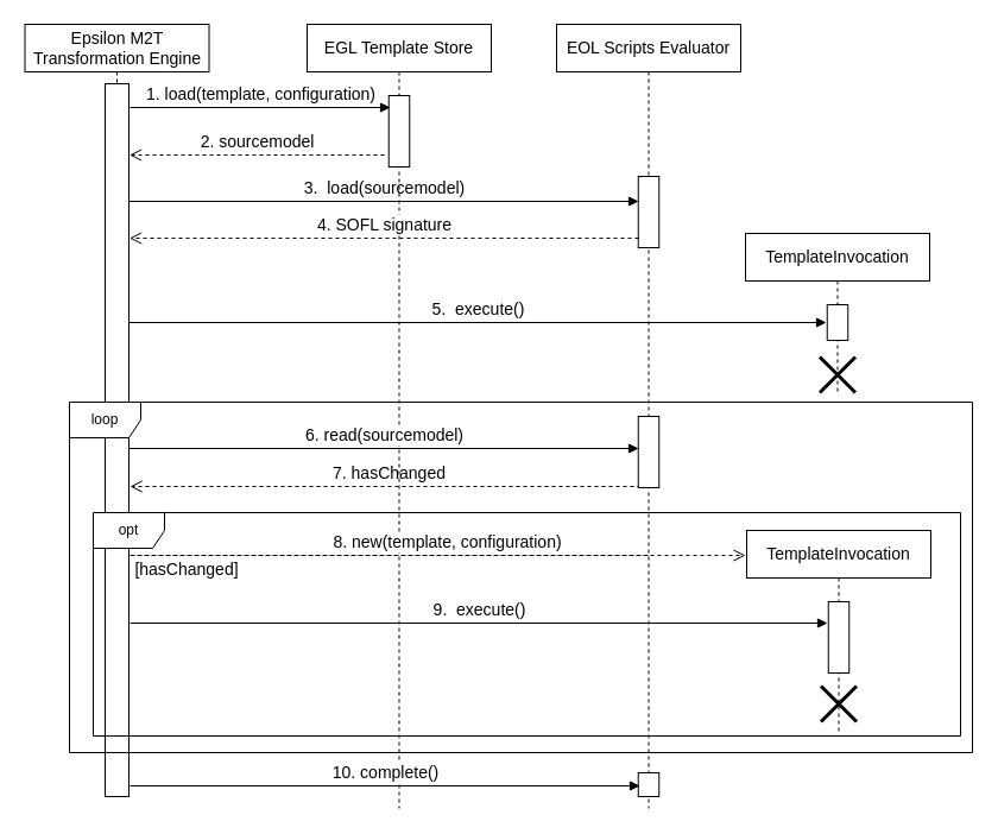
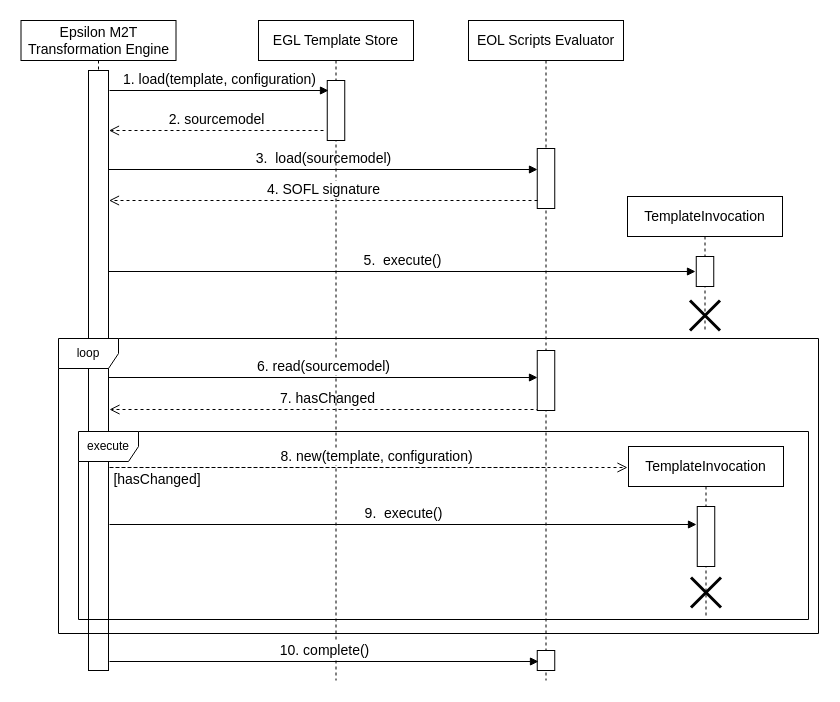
  <mxCell id="0" />
  <mxCell id="1" parent="0" />
  <mxCell id="2" value="&lt;font style=&quot;font-size: 14px&quot;&gt;Epsilon M2T Transformation Engine&lt;/font&gt;" style="shape=umlLifeline;perimeter=lifelinePerimeter;whiteSpace=wrap;html=1;container=1;collapsible=0;recursiveResize=0;outlineConnect=0;" vertex="1" parent="1"><mxGeometry x="20.5" y="20" width="155" height="530" as="geometry" /></mxCell>
  <mxCell id="3" value="&lt;font style=&quot;font-size: 14px&quot;&gt;3.&amp;nbsp; load(sourcemodel)&lt;/font&gt;" style="html=1;verticalAlign=bottom;endArrow=block;rounded=0;" edge="1" parent="2"><mxGeometry width="80" relative="1" as="geometry"><mxPoint x="87.5" y="149" as="sourcePoint" /><mxPoint x="516.5" y="149" as="targetPoint" /></mxGeometry></mxCell>
  <mxCell id="4" value="&lt;font style=&quot;font-size: 14px&quot;&gt;7. hasChanged&lt;/font&gt;" style="html=1;verticalAlign=bottom;endArrow=open;dashed=1;endSize=8;rounded=0;" edge="1" parent="2" source="13"><mxGeometry relative="1" as="geometry"><mxPoint x="303" y="389" as="sourcePoint" /><mxPoint x="88.5" y="389" as="targetPoint" /></mxGeometry></mxCell>
  <mxCell id="5" value="&lt;font style=&quot;font-size: 14px&quot;&gt;EGL Template Store&lt;/font&gt;" style="shape=umlLifeline;perimeter=lifelinePerimeter;whiteSpace=wrap;html=1;container=1;collapsible=0;recursiveResize=0;outlineConnect=0;" vertex="1" parent="1"><mxGeometry x="258" y="20" width="155" height="660" as="geometry" /></mxCell>
  <mxCell id="6" value="" style="html=1;points=[];perimeter=orthogonalPerimeter;" vertex="1" parent="5"><mxGeometry x="68.75" y="60" width="17.5" height="60" as="geometry" /></mxCell>
  <mxCell id="7" value="&lt;font style=&quot;font-size: 14px&quot;&gt;2. sourcemodel&lt;/font&gt;" style="html=1;verticalAlign=bottom;endArrow=open;dashed=1;endSize=8;rounded=0;" edge="1" parent="5"><mxGeometry relative="1" as="geometry"><mxPoint x="65" y="110" as="sourcePoint" /><mxPoint x="-149.5" y="110" as="targetPoint" /></mxGeometry></mxCell>
  <mxCell id="8" value="&lt;font style=&quot;font-size: 14px&quot;&gt;5.&amp;nbsp; execute()&lt;/font&gt;" style="html=1;verticalAlign=bottom;endArrow=block;rounded=0;" edge="1" parent="5"><mxGeometry width="80" relative="1" as="geometry"><mxPoint x="-150" y="251" as="sourcePoint" /><mxPoint x="437" y="251" as="targetPoint" /></mxGeometry></mxCell>
  <mxCell id="9" value="&lt;font style=&quot;font-size: 14px&quot;&gt;9.&amp;nbsp; execute()&lt;/font&gt;" style="html=1;verticalAlign=bottom;endArrow=block;rounded=0;" edge="1" parent="5"><mxGeometry width="80" relative="1" as="geometry"><mxPoint x="-149" y="504" as="sourcePoint" /><mxPoint x="438" y="504" as="targetPoint" /></mxGeometry></mxCell>
  <mxCell id="10" value="" style="html=1;points=[];perimeter=orthogonalPerimeter;" vertex="1" parent="1"><mxGeometry x="88" y="70" width="20" height="600" as="geometry" /></mxCell>
  <mxCell id="11" value="&lt;font style=&quot;font-size: 14px&quot;&gt;1. load(template, configuration)&lt;/font&gt;" style="html=1;verticalAlign=bottom;endArrow=block;rounded=0;" edge="1" parent="1"><mxGeometry width="80" relative="1" as="geometry"><mxPoint x="109" y="90" as="sourcePoint" /><mxPoint x="328" y="90" as="targetPoint" /></mxGeometry></mxCell>
  <mxCell id="12" value="loop" style="shape=umlFrame;whiteSpace=wrap;html=1;" vertex="1" parent="1"><mxGeometry x="58" y="338" width="760" height="295" as="geometry" /></mxCell>
  <mxCell id="13" value="&lt;font style=&quot;font-size: 14px&quot;&gt;EOL Scripts Evaluator&lt;/font&gt;" style="shape=umlLifeline;perimeter=lifelinePerimeter;whiteSpace=wrap;html=1;container=1;collapsible=0;recursiveResize=0;outlineConnect=0;" vertex="1" parent="1"><mxGeometry x="468" y="20" width="155" height="660" as="geometry" /></mxCell>
  <mxCell id="14" value="" style="html=1;points=[];perimeter=orthogonalPerimeter;" vertex="1" parent="13"><mxGeometry x="68.75" y="128" width="17.5" height="60" as="geometry" /></mxCell>
  <mxCell id="15" value="&lt;font style=&quot;font-size: 14px&quot;&gt;4. SOFL signature&lt;/font&gt;" style="html=1;verticalAlign=bottom;endArrow=open;dashed=1;endSize=8;rounded=0;" edge="1" parent="13"><mxGeometry relative="1" as="geometry"><mxPoint x="69" y="180" as="sourcePoint" /><mxPoint x="-359.5" y="180" as="targetPoint" /></mxGeometry></mxCell>
  <mxCell id="16" value="" style="html=1;points=[];perimeter=orthogonalPerimeter;" vertex="1" parent="13"><mxGeometry x="68.75" y="330" width="17.5" height="60" as="geometry" /></mxCell>
  <mxCell id="17" value="" style="html=1;points=[];perimeter=orthogonalPerimeter;" vertex="1" parent="13"><mxGeometry x="68.75" y="630" width="17.5" height="20" as="geometry" /></mxCell>
  <mxCell id="18" value="&lt;font style=&quot;font-size: 14px&quot;&gt;TemplateInvocation&lt;/font&gt;" style="shape=umlLifeline;perimeter=lifelinePerimeter;whiteSpace=wrap;html=1;container=1;collapsible=0;recursiveResize=0;outlineConnect=0;" vertex="1" parent="1"><mxGeometry x="628" y="446" width="155" height="170" as="geometry" /></mxCell>
  <mxCell id="19" value="" style="html=1;points=[];perimeter=orthogonalPerimeter;" vertex="1" parent="18"><mxGeometry x="68.75" y="60" width="17.5" height="60" as="geometry" /></mxCell>
  <mxCell id="20" value="" style="shape=umlDestroy;whiteSpace=wrap;html=1;strokeWidth=3;fontSize=14;" vertex="1" parent="18"><mxGeometry x="62.5" y="131" width="30" height="30" as="geometry" /></mxCell>
  <mxCell id="21" value="&lt;font style=&quot;font-size: 14px&quot;&gt;6. read(sourcemodel)&lt;/font&gt;" style="html=1;verticalAlign=bottom;endArrow=block;rounded=0;" edge="1" parent="1"><mxGeometry width="80" relative="1" as="geometry"><mxPoint x="108" y="377" as="sourcePoint" /><mxPoint x="537" y="377" as="targetPoint" /></mxGeometry></mxCell>
  <mxCell id="22" value="8. new(template, configuration)" style="html=1;verticalAlign=bottom;endArrow=open;dashed=1;endSize=8;rounded=0;fontSize=14;" edge="1" parent="1"><mxGeometry x="0.474" relative="1" as="geometry"><mxPoint x="545" y="467" as="sourcePoint" /><mxPoint x="627" y="467" as="targetPoint" /><Array as="points"><mxPoint x="108" y="467" /></Array><mxPoint as="offset" /></mxGeometry></mxCell>
- <mxCell id="23" value="opt" style="shape=umlFrame;whiteSpace=wrap;html=1;" vertex="1" parent="1"><mxGeometry x="78" y="431" width="730" height="188" as="geometry" /></mxCell>
+ <mxCell id="23" value="execute" style="shape=umlFrame;whiteSpace=wrap;html=1;" vertex="1" parent="1"><mxGeometry x="78" y="431" width="730" height="188" as="geometry" /></mxCell>
  <mxCell id="24" value="[hasChanged]" style="text;align=center;fontStyle=0;verticalAlign=middle;spacingLeft=3;spacingRight=3;strokeColor=none;rotatable=0;points=[[0,0.5],[1,0.5]];portConstraint=eastwest;fontSize=14;" vertex="1" parent="1"><mxGeometry x="117" y="465" width="80" height="26" as="geometry" /></mxCell>
  <mxCell id="25" value="&lt;font style=&quot;font-size: 14px&quot;&gt;10. complete()&lt;/font&gt;" style="html=1;verticalAlign=bottom;endArrow=block;rounded=0;" edge="1" parent="1"><mxGeometry width="80" relative="1" as="geometry"><mxPoint x="109" y="661" as="sourcePoint" /><mxPoint x="538" y="661" as="targetPoint" /></mxGeometry></mxCell>
  <mxCell id="26" value="&lt;font style=&quot;font-size: 14px&quot;&gt;TemplateInvocation&lt;/font&gt;" style="shape=umlLifeline;perimeter=lifelinePerimeter;whiteSpace=wrap;html=1;container=1;collapsible=0;recursiveResize=0;outlineConnect=0;" vertex="1" parent="1"><mxGeometry x="627" y="196" width="155" height="134" as="geometry" /></mxCell>
  <mxCell id="27" value="" style="html=1;points=[];perimeter=orthogonalPerimeter;" vertex="1" parent="26"><mxGeometry x="68.75" y="60" width="17.5" height="30" as="geometry" /></mxCell>
  <mxCell id="28" value="" style="shape=umlDestroy;whiteSpace=wrap;html=1;strokeWidth=3;fontSize=14;" vertex="1" parent="26"><mxGeometry x="62.5" y="104" width="30" height="30" as="geometry" /></mxCell>
